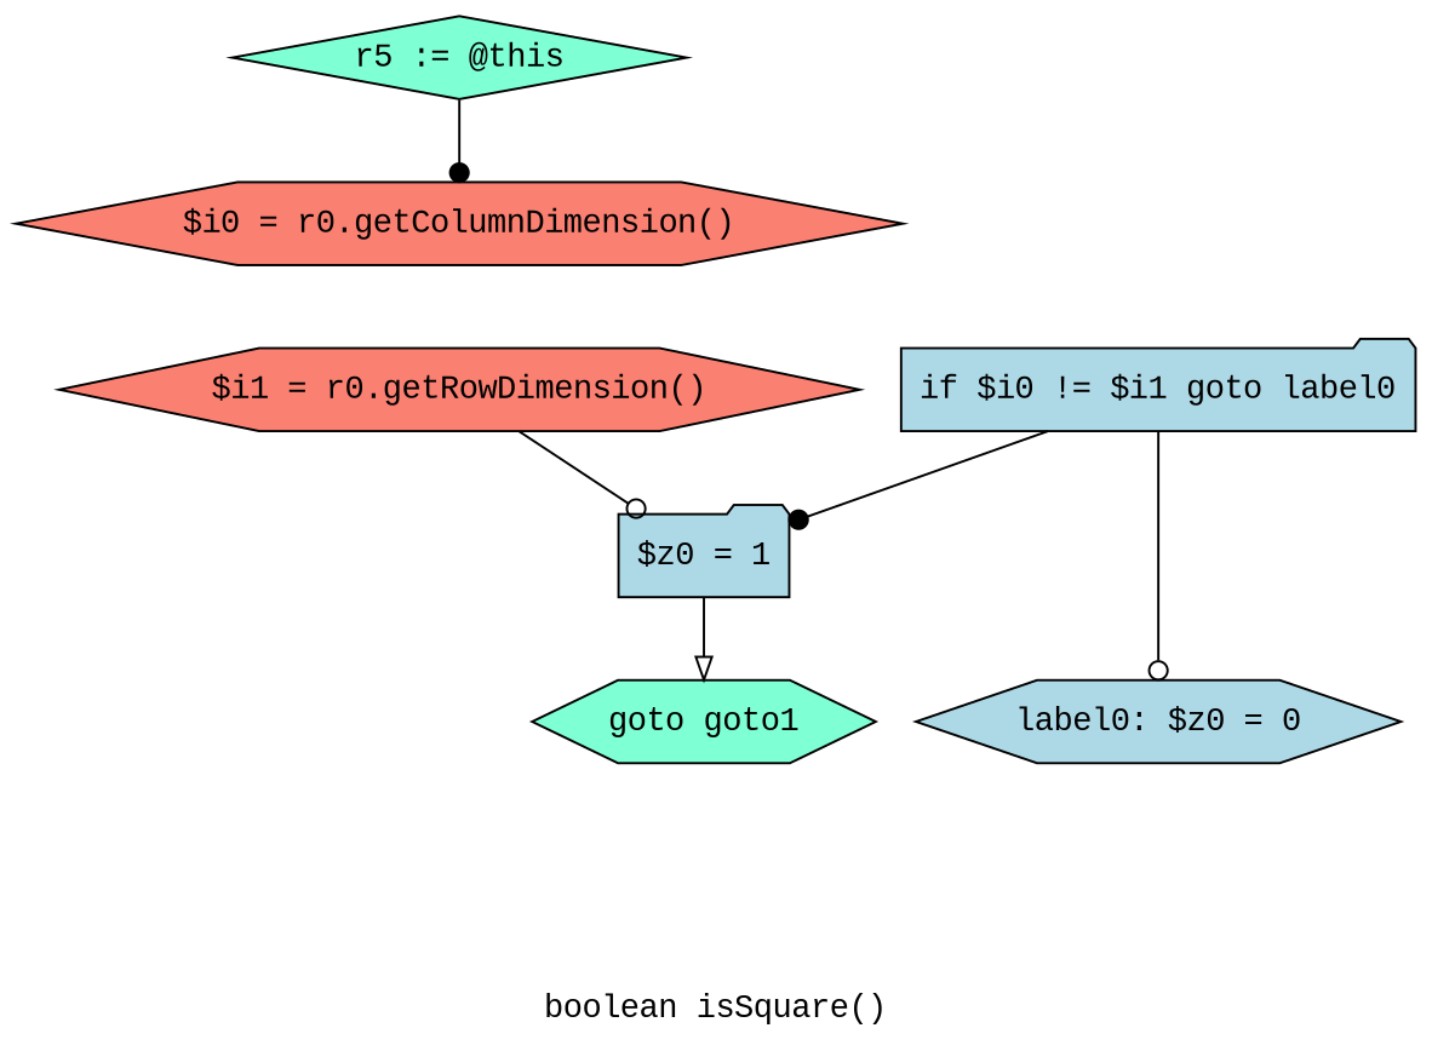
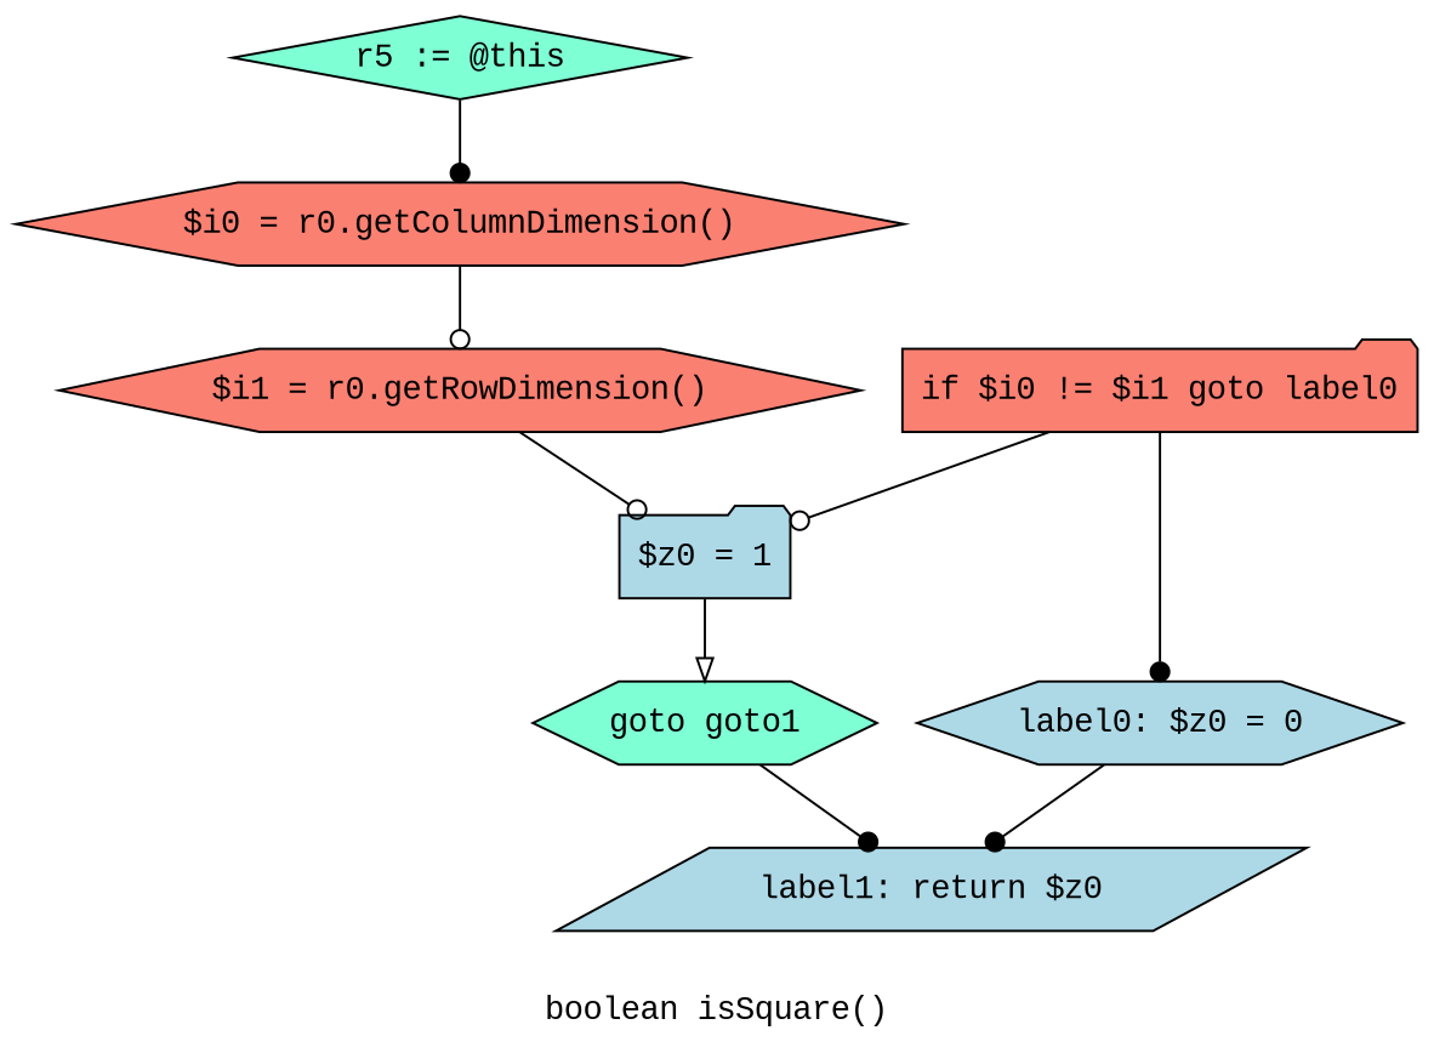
  digraph {
    fontname="Liberation Mono"
    label="boolean isSquare()"
    node [fillcolor=salmon fontname="Liberation Mono" shape=hexagon style=filled]
    edge [arrowhead=dot fontname="Liberation Mono"]
    n1 [fillcolor=aquamarine label="r5 := @this" shape=diamond]
    n2 [label="$i0 = r0.getColumnDimension()"]
    n3 [label="$i1 = r0.getRowDimension()"]
    n4 [fillcolor=lightblue label="$z0 = 1" shape=folder]
-   n5 [fillcolor=lightblue label="if $i0 != $i1 goto label0" shape=folder]
+   n5 [label="if $i0 != $i1 goto label0" shape=folder]
    n6 [fillcolor=lightblue label="label0: $z0 = 0"]
    n7 [fillcolor=aquamarine label="goto goto1"]
+   n8 [fillcolor=lightblue label="label1: return $z0" shape=parallelogram]
    n1 -> n2
+   n2 -> n3 [arrowhead=odot]
    n3 -> n4 [arrowhead=odot]
    n4 -> n7 [arrowhead=onormal]
-   n5 -> n4
-   n5 -> n6 [arrowhead=odot]
+   n5 -> n4 [arrowhead=odot]
+   n5 -> n6
+   n6 -> n8
+   n7 -> n8
  }
